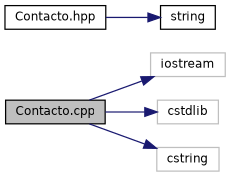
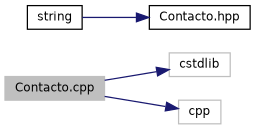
  digraph {
    rankdir=LR
    node [color=black fillcolor=white fontname=Helvetica fontsize=10 shape=record style=filled]
    edge [color=midnightblue fontname=Helvetica fontsize=10 labelfontname=Helvetica labelfontsize=10 style=solid]
-   n1 [fillcolor=grey75 fontcolor=black height=0.2 label="Contacto.cpp" width=0.4]
-   n2 [color=grey75 height=0.2 label=iostream width=0.4]
+   n1 [color=grey75 fillcolor=grey75 fontcolor=black height=0.2 label="Contacto.cpp" width=0.4]
    n3 [color=grey75 height=0.2 label=cstdlib width=0.4]
-   n4 [color=grey75 height=0.2 label=cstring width=0.4]
+   n4 [color=grey75 height=0.2 label=cpp width=0.4]
    n5 [height=0.2 label="Contacto.hpp" width=0.4]
    n6 [height=0.2 label=string width=0.4]
-   n1 -> n2
    n1 -> n3
    n1 -> n4
-   n5 -> n6
+   n6 -> n5
  }
